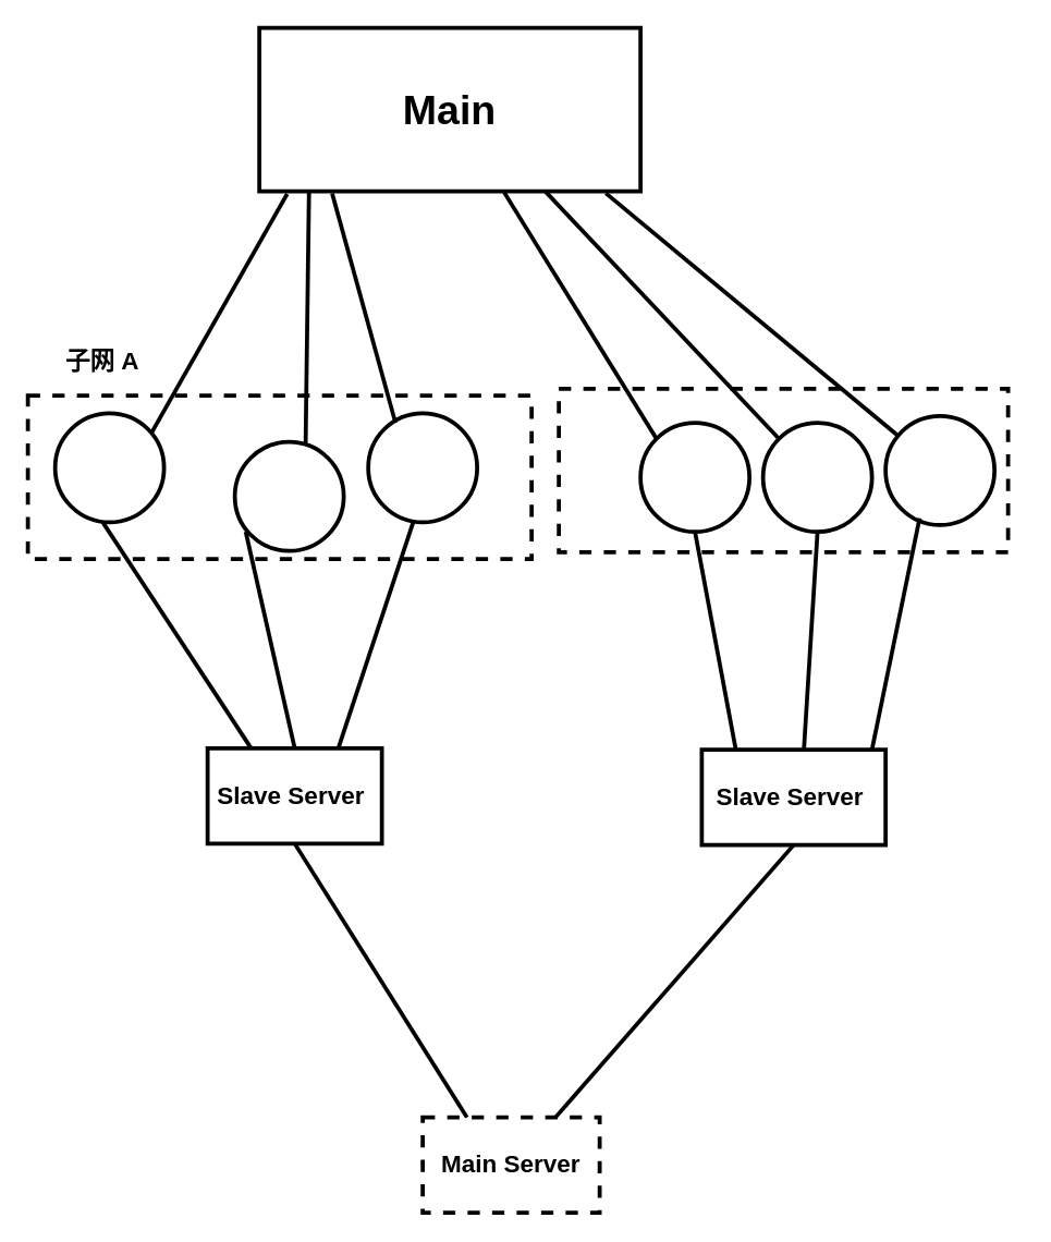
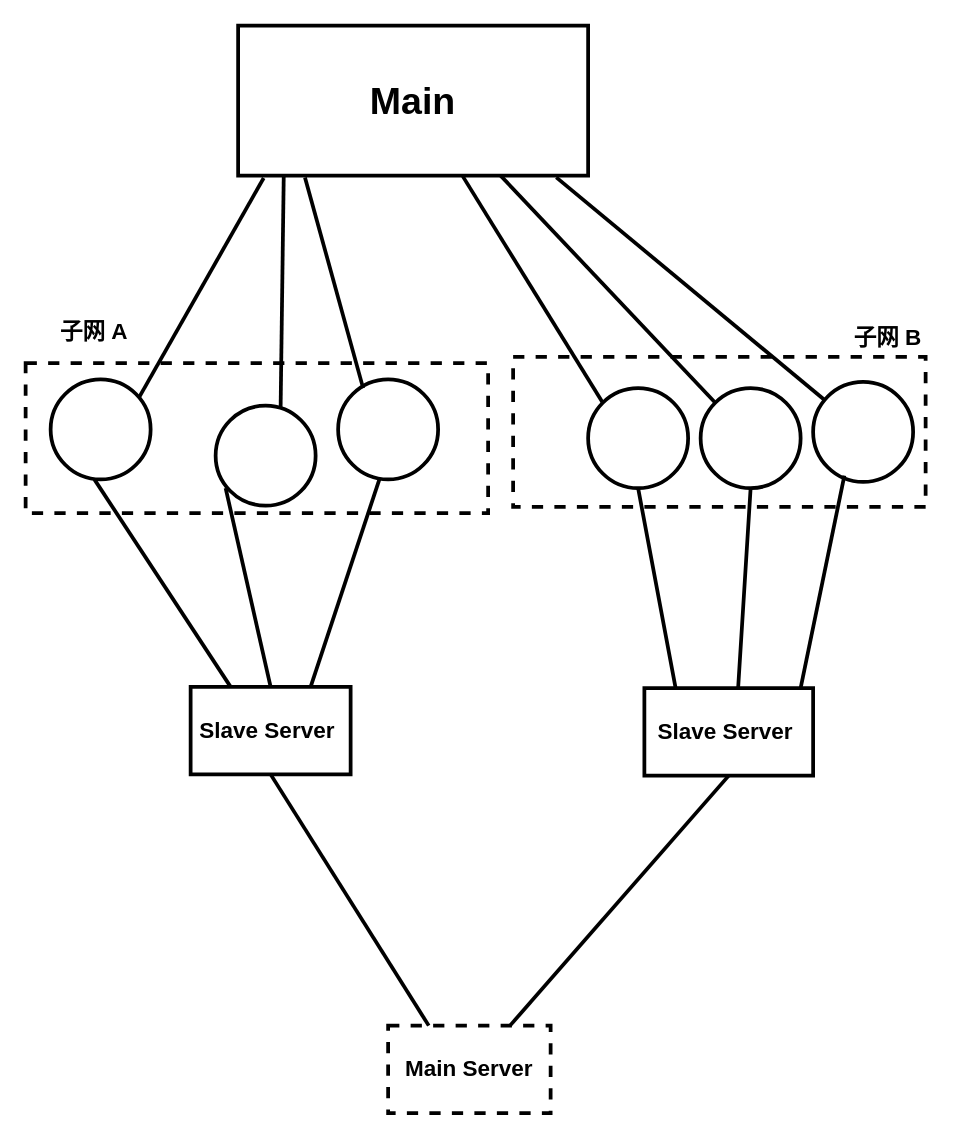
  <mxCell id="0" />
  <mxCell id="1" parent="0" />
  <mxCell id="2" value="&lt;b&gt;&lt;font color=&quot;#000000&quot; style=&quot;font-size: 30px&quot;&gt;Main&lt;/font&gt;&lt;/b&gt;" style="rounded=0;whiteSpace=wrap;html=1;fillColor=none;strokeColor=#000000;strokeWidth=3;" parent="1" vertex="1"><mxGeometry x="190" y="20" width="280" height="120" as="geometry" /></mxCell>
  <mxCell id="3" value="" style="endArrow=none;html=1;entryX=0.073;entryY=1.016;entryDx=0;entryDy=0;entryPerimeter=0;strokeColor=#000000;strokeWidth=3;" parent="1" target="2" edge="1"><mxGeometry width="50" height="50" relative="1" as="geometry"><mxPoint x="111" y="317" as="sourcePoint" /><mxPoint x="213.96" y="150" as="targetPoint" /></mxGeometry></mxCell>
  <mxCell id="4" value="" style="endArrow=none;html=1;entryX=0.116;entryY=1.051;entryDx=0;entryDy=0;entryPerimeter=0;strokeColor=#000000;strokeWidth=3;" parent="1" edge="1"><mxGeometry width="50" height="50" relative="1" as="geometry"><mxPoint x="224" y="325" as="sourcePoint" /><mxPoint x="226.48" y="141.12" as="targetPoint" /></mxGeometry></mxCell>
  <mxCell id="5" value="" style="endArrow=none;html=1;entryX=0.191;entryY=1.012;entryDx=0;entryDy=0;entryPerimeter=0;strokeColor=#000000;strokeWidth=3;" parent="1" target="2" edge="1"><mxGeometry width="50" height="50" relative="1" as="geometry"><mxPoint x="290" y="310" as="sourcePoint" /><mxPoint x="232.96" y="163" as="targetPoint" /></mxGeometry></mxCell>
  <mxCell id="6" value="" style="ellipse;whiteSpace=wrap;html=1;aspect=fixed;strokeColor=#000000;strokeWidth=3;fillColor=none;" parent="1" vertex="1"><mxGeometry x="40" y="303" width="80" height="80" as="geometry" /></mxCell>
  <mxCell id="7" value="" style="ellipse;whiteSpace=wrap;html=1;aspect=fixed;strokeColor=#000000;strokeWidth=3;fillColor=none;" parent="1" vertex="1"><mxGeometry x="172" y="324" width="80" height="80" as="geometry" /></mxCell>
  <mxCell id="8" value="" style="ellipse;whiteSpace=wrap;html=1;aspect=fixed;strokeColor=#000000;strokeWidth=3;fillColor=none;" parent="1" vertex="1"><mxGeometry x="270" y="303" width="80" height="80" as="geometry" /></mxCell>
  <mxCell id="9" value="" style="rounded=0;whiteSpace=wrap;html=1;strokeColor=#000000;strokeWidth=3;fillColor=none;dashed=1;" parent="1" vertex="1"><mxGeometry x="20" y="290" width="370" height="120" as="geometry" /></mxCell>
  <mxCell id="10" value="&lt;font style=&quot;font-size: 18px&quot; color=&quot;#000000&quot;&gt;&lt;b&gt;Slave Server&amp;nbsp;&lt;/b&gt;&lt;/font&gt;" style="rounded=0;whiteSpace=wrap;html=1;strokeColor=#000000;strokeWidth=3;fillColor=none;" parent="1" vertex="1"><mxGeometry x="152" y="549" width="128" height="70" as="geometry" /></mxCell>
  <mxCell id="11" value="" style="endArrow=none;html=1;strokeColor=#000000;strokeWidth=3;exitX=0.25;exitY=0;exitDx=0;exitDy=0;" parent="1" source="10" edge="1"><mxGeometry width="50" height="50" relative="1" as="geometry"><mxPoint x="183" y="558" as="sourcePoint" /><mxPoint x="75" y="383" as="targetPoint" /></mxGeometry></mxCell>
  <mxCell id="12" value="" style="endArrow=none;html=1;strokeColor=#000000;strokeWidth=3;exitX=0.5;exitY=0;exitDx=0;exitDy=0;" parent="1" source="10" edge="1"><mxGeometry width="50" height="50" relative="1" as="geometry"><mxPoint x="270" y="567" as="sourcePoint" /><mxPoint x="180" y="390" as="targetPoint" /></mxGeometry></mxCell>
  <mxCell id="13" value="" style="endArrow=none;html=1;strokeColor=#000000;strokeWidth=3;exitX=0.75;exitY=0;exitDx=0;exitDy=0;" parent="1" source="10" edge="1"><mxGeometry width="50" height="50" relative="1" as="geometry"><mxPoint x="410" y="560" as="sourcePoint" /><mxPoint x="303" y="383" as="targetPoint" /></mxGeometry></mxCell>
  <mxCell id="14" value="" style="endArrow=none;html=1;strokeColor=#000000;strokeWidth=3;exitX=0.909;exitY=1.012;exitDx=0;exitDy=0;exitPerimeter=0;" parent="1" source="2" target="20" edge="1"><mxGeometry width="50" height="50" relative="1" as="geometry"><mxPoint x="460" y="220" as="sourcePoint" /><mxPoint x="710" y="280" as="targetPoint" /></mxGeometry></mxCell>
  <mxCell id="15" value="" style="endArrow=none;html=1;strokeColor=#000000;strokeWidth=3;exitX=0.75;exitY=1;exitDx=0;exitDy=0;entryX=0;entryY=0;entryDx=0;entryDy=0;" parent="1" source="2" target="19" edge="1"><mxGeometry width="50" height="50" relative="1" as="geometry"><mxPoint x="380" y="200" as="sourcePoint" /><mxPoint x="600" y="290" as="targetPoint" /></mxGeometry></mxCell>
  <mxCell id="16" value="" style="endArrow=none;html=1;strokeColor=#000000;strokeWidth=3;exitX=0.642;exitY=1.005;exitDx=0;exitDy=0;exitPerimeter=0;entryX=0;entryY=0;entryDx=0;entryDy=0;" parent="1" source="2" target="18" edge="1"><mxGeometry width="50" height="50" relative="1" as="geometry"><mxPoint x="330" y="210" as="sourcePoint" /><mxPoint x="510" y="290" as="targetPoint" /></mxGeometry></mxCell>
  <mxCell id="17" value="" style="rounded=0;whiteSpace=wrap;html=1;strokeColor=#000000;strokeWidth=3;fillColor=none;dashed=1;" parent="1" vertex="1"><mxGeometry x="410" y="285" width="330" height="120" as="geometry" /></mxCell>
  <mxCell id="18" value="" style="ellipse;whiteSpace=wrap;html=1;aspect=fixed;strokeColor=#000000;strokeWidth=3;fillColor=none;" parent="1" vertex="1"><mxGeometry x="470" y="310" width="80" height="80" as="geometry" /></mxCell>
  <mxCell id="19" value="" style="ellipse;whiteSpace=wrap;html=1;aspect=fixed;strokeColor=#000000;strokeWidth=3;fillColor=none;" parent="1" vertex="1"><mxGeometry x="560" y="310" width="80" height="80" as="geometry" /></mxCell>
  <mxCell id="20" value="" style="ellipse;whiteSpace=wrap;html=1;aspect=fixed;strokeColor=#000000;strokeWidth=3;fillColor=none;" parent="1" vertex="1"><mxGeometry x="650" y="305" width="80" height="80" as="geometry" /></mxCell>
  <mxCell id="21" value="" style="endArrow=none;html=1;strokeColor=#000000;strokeWidth=3;exitX=0.5;exitY=1;exitDx=0;exitDy=0;" parent="1" source="18" edge="1"><mxGeometry width="50" height="50" relative="1" as="geometry"><mxPoint x="510" y="550" as="sourcePoint" /><mxPoint x="540" y="550" as="targetPoint" /></mxGeometry></mxCell>
  <mxCell id="22" value="" style="endArrow=none;html=1;strokeColor=#000000;strokeWidth=3;exitX=0.5;exitY=1;exitDx=0;exitDy=0;" parent="1" source="19" edge="1"><mxGeometry width="50" height="50" relative="1" as="geometry"><mxPoint x="590" y="385" as="sourcePoint" /><mxPoint x="590" y="550" as="targetPoint" /></mxGeometry></mxCell>
  <mxCell id="23" value="" style="endArrow=none;html=1;strokeColor=#000000;strokeWidth=3;exitX=0.5;exitY=1;exitDx=0;exitDy=0;" parent="1" edge="1"><mxGeometry width="50" height="50" relative="1" as="geometry"><mxPoint x="675" y="380" as="sourcePoint" /><mxPoint x="640" y="550" as="targetPoint" /></mxGeometry></mxCell>
  <mxCell id="24" value="&lt;font style=&quot;font-size: 18px&quot; color=&quot;#000000&quot;&gt;&lt;b&gt;Slave Server&amp;nbsp;&lt;/b&gt;&lt;/font&gt;" style="rounded=0;whiteSpace=wrap;html=1;strokeColor=#000000;strokeWidth=3;fillColor=none;" parent="1" vertex="1"><mxGeometry x="515" y="550" width="135" height="70" as="geometry" /></mxCell>
  <mxCell id="25" value="" style="endArrow=none;html=1;strokeColor=#000000;strokeWidth=3;exitX=0.5;exitY=1;exitDx=0;exitDy=0;entryX=0.25;entryY=0;entryDx=0;entryDy=0;" parent="1" source="10" target="27" edge="1"><mxGeometry width="50" height="50" relative="1" as="geometry"><mxPoint x="180" y="740" as="sourcePoint" /><mxPoint x="330" y="810" as="targetPoint" /></mxGeometry></mxCell>
  <mxCell id="26" value="" style="endArrow=none;html=1;strokeColor=#000000;strokeWidth=3;entryX=0.5;entryY=1;entryDx=0;entryDy=0;exitX=0.75;exitY=0;exitDx=0;exitDy=0;" parent="1" source="27" target="24" edge="1"><mxGeometry width="50" height="50" relative="1" as="geometry"><mxPoint x="440" y="800" as="sourcePoint" /><mxPoint x="590" y="680" as="targetPoint" /></mxGeometry></mxCell>
  <mxCell id="27" value="&lt;font color=&quot;#000000&quot; style=&quot;font-size: 18px&quot;&gt;&lt;b&gt;Main Server&lt;/b&gt;&lt;/font&gt;" style="rounded=0;whiteSpace=wrap;html=1;strokeColor=#000000;strokeWidth=3;fillColor=none;dashed=1;" parent="1" vertex="1"><mxGeometry x="310" y="820" width="130" height="70" as="geometry" /></mxCell>
  <mxCell id="28" value="&lt;font color=&quot;#000000&quot; style=&quot;font-size: 18px&quot;&gt;&lt;b&gt;子网 A&lt;/b&gt;&lt;/font&gt;" style="text;html=1;strokeColor=none;fillColor=none;align=center;verticalAlign=middle;whiteSpace=wrap;rounded=0;" parent="1" vertex="1"><mxGeometry x="40" y="250" width="70" height="30" as="geometry" /></mxCell>
+ <mxCell id="29" value="&lt;font color=&quot;#000000&quot; style=&quot;font-size: 18px&quot;&gt;&lt;b&gt;子网 B&lt;/b&gt;&lt;/font&gt;" style="text;html=1;strokeColor=none;fillColor=none;align=center;verticalAlign=middle;whiteSpace=wrap;rounded=0;" parent="1" vertex="1"><mxGeometry x="670" y="260" width="80" height="20" as="geometry" /></mxCell>
